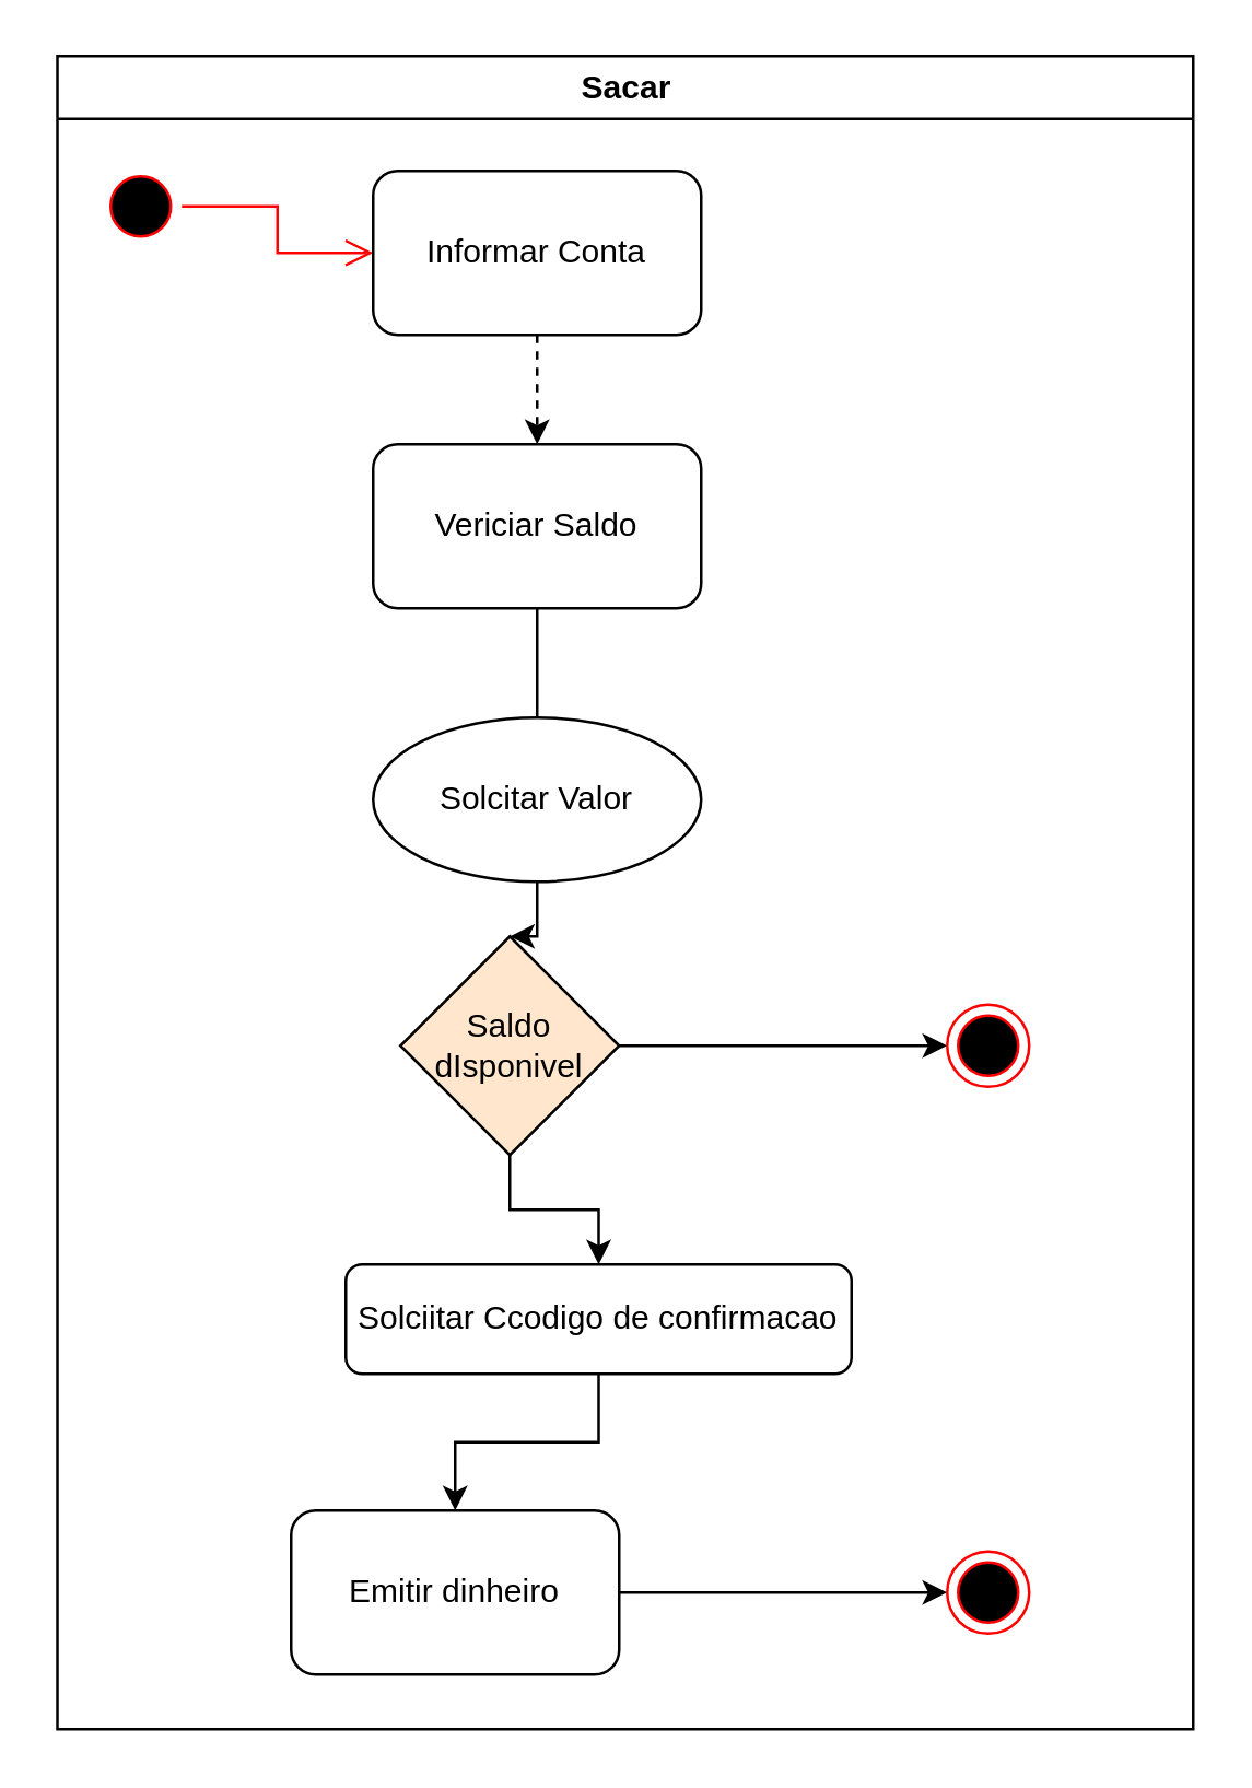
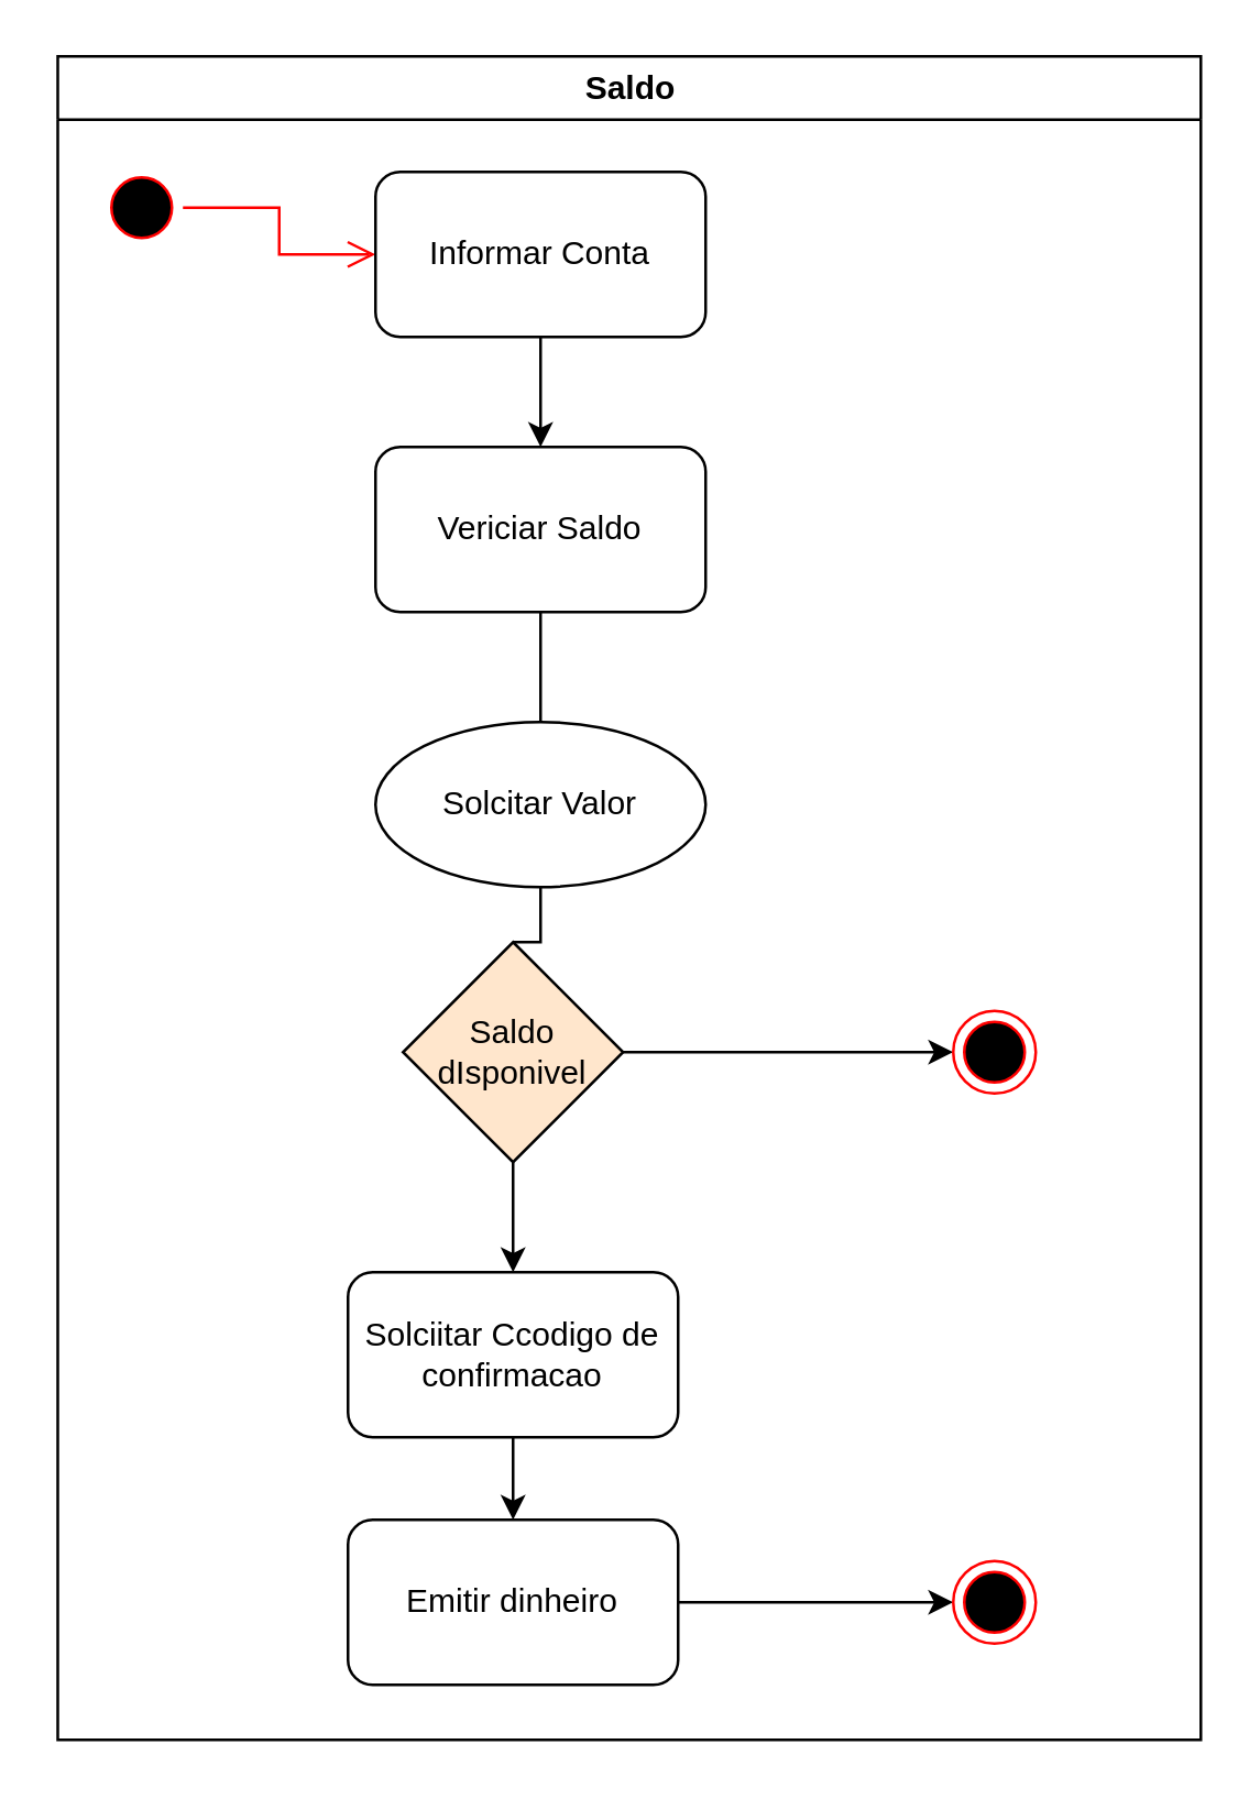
  <mxCell id="0" />
  <mxCell id="1" parent="0" />
- <mxCell id="2" value="Sacar" style="swimlane;whiteSpace=wrap" parent="1" vertex="1"><mxGeometry x="20.5" y="20" width="415.5" height="612" as="geometry" /></mxCell>
+ <mxCell id="2" value="Saldo" style="swimlane;whiteSpace=wrap" parent="1" vertex="1"><mxGeometry x="20.5" y="20" width="415.5" height="612" as="geometry" /></mxCell>
  <mxCell id="3" value="" style="ellipse;shape=startState;fillColor=#000000;strokeColor=#ff0000;" parent="2" vertex="1"><mxGeometry x="15.5" y="40" width="30" height="30" as="geometry" /></mxCell>
  <mxCell id="4" value="" style="edgeStyle=elbowEdgeStyle;elbow=horizontal;verticalAlign=bottom;endArrow=open;endSize=8;strokeColor=#FF0000;endFill=1;rounded=0;entryX=0;entryY=0.5;entryDx=0;entryDy=0;" parent="2" source="3" target="8" edge="1"><mxGeometry x="100" y="40" as="geometry"><mxPoint x="115.5" y="77" as="targetPoint" /></mxGeometry></mxCell>
  <mxCell id="5" value="" style="endArrow=open;strokeColor=#FF0000;endFill=1;rounded=0" parent="2" edge="1"><mxGeometry relative="1" as="geometry"><mxPoint x="123.259" y="220" as="targetPoint" /></mxGeometry></mxCell>
  <mxCell id="6" value="" style="endArrow=open;strokeColor=#FF0000;endFill=1;rounded=0" parent="2" edge="1"><mxGeometry relative="1" as="geometry"><mxPoint x="115" y="325" as="targetPoint" /></mxGeometry></mxCell>
- <mxCell id="7" style="edgeStyle=orthogonalEdgeStyle;rounded=0;orthogonalLoop=1;jettySize=auto;html=1;dashed=1;" edge="1" parent="2" source="8" target="10"><mxGeometry relative="1" as="geometry" /></mxCell>
+ <mxCell id="7" style="edgeStyle=orthogonalEdgeStyle;rounded=0;orthogonalLoop=1;jettySize=auto;html=1;" edge="1" parent="2" source="8" target="10"><mxGeometry relative="1" as="geometry" /></mxCell>
  <mxCell id="8" value="Informar Conta" style="rounded=1;whiteSpace=wrap;html=1;" vertex="1" parent="2"><mxGeometry x="115.5" y="42" width="120" height="60" as="geometry" /></mxCell>
  <mxCell id="9" style="edgeStyle=orthogonalEdgeStyle;rounded=0;orthogonalLoop=1;jettySize=auto;html=1;endArrow=none;" edge="1" parent="2" source="10" target="17"><mxGeometry relative="1" as="geometry" /></mxCell>
  <mxCell id="10" value="Vericiar Saldo" style="rounded=1;whiteSpace=wrap;html=1;" vertex="1" parent="2"><mxGeometry x="115.5" y="142" width="120" height="60" as="geometry" /></mxCell>
  <mxCell id="11" style="edgeStyle=orthogonalEdgeStyle;rounded=0;orthogonalLoop=1;jettySize=auto;html=1;" edge="1" parent="2" source="12" target="20"><mxGeometry relative="1" as="geometry" /></mxCell>
- <mxCell id="12" value="Solciitar Ccodigo de confirmacao" style="rounded=1;whiteSpace=wrap;html=1;" vertex="1" parent="2"><mxGeometry x="105.5" y="442" width="185" height="40" as="geometry" /></mxCell>
+ <mxCell id="12" value="Solciitar Ccodigo de confirmacao" style="rounded=1;whiteSpace=wrap;html=1;" vertex="1" parent="2"><mxGeometry x="105.5" y="442" width="120" height="60" as="geometry" /></mxCell>
  <mxCell id="13" style="edgeStyle=orthogonalEdgeStyle;rounded=0;orthogonalLoop=1;jettySize=auto;html=1;entryX=0.5;entryY=0;entryDx=0;entryDy=0;" edge="1" parent="2" source="15" target="12"><mxGeometry relative="1" as="geometry" /></mxCell>
  <mxCell id="14" style="edgeStyle=orthogonalEdgeStyle;rounded=0;orthogonalLoop=1;jettySize=auto;html=1;entryX=0;entryY=0.5;entryDx=0;entryDy=0;" edge="1" parent="2" source="15" target="18"><mxGeometry relative="1" as="geometry" /></mxCell>
  <mxCell id="15" value="Saldo dIsponivel" style="rhombus;whiteSpace=wrap;html=1;fillColor=#ffe6cc;" vertex="1" parent="2"><mxGeometry x="125.5" y="322" width="80" height="80" as="geometry" /></mxCell>
- <mxCell id="16" style="edgeStyle=orthogonalEdgeStyle;rounded=0;orthogonalLoop=1;jettySize=auto;html=1;" edge="1" parent="2" source="17" target="15"><mxGeometry relative="1" as="geometry" /></mxCell>
+ <mxCell id="16" style="edgeStyle=orthogonalEdgeStyle;rounded=0;orthogonalLoop=1;jettySize=auto;html=1;endArrow=none;" edge="1" parent="2" source="17" target="15"><mxGeometry relative="1" as="geometry" /></mxCell>
  <mxCell id="17" value="Solcitar Valor" style="ellipse;whiteSpace=wrap;html=1;" vertex="1" parent="2"><mxGeometry x="115.5" y="242" width="120" height="60" as="geometry" /></mxCell>
  <mxCell id="18" value="" style="ellipse;html=1;shape=endState;fillColor=#000000;strokeColor=#ff0000;" vertex="1" parent="2"><mxGeometry x="325.5" y="347" width="30" height="30" as="geometry" /></mxCell>
  <mxCell id="19" style="edgeStyle=orthogonalEdgeStyle;rounded=0;orthogonalLoop=1;jettySize=auto;html=1;entryX=0;entryY=0.5;entryDx=0;entryDy=0;" edge="1" parent="2" source="20" target="21"><mxGeometry relative="1" as="geometry" /></mxCell>
- <mxCell id="20" value="Emitir dinheiro" style="rounded=1;whiteSpace=wrap;html=1;" vertex="1" parent="2"><mxGeometry x="85.5" y="532" width="120" height="60" as="geometry" /></mxCell>
+ <mxCell id="20" value="Emitir dinheiro" style="rounded=1;whiteSpace=wrap;html=1;" vertex="1" parent="2"><mxGeometry x="105.5" y="532" width="120" height="60" as="geometry" /></mxCell>
  <mxCell id="21" value="" style="ellipse;html=1;shape=endState;fillColor=#000000;strokeColor=#ff0000;" vertex="1" parent="2"><mxGeometry x="325.5" y="547" width="30" height="30" as="geometry" /></mxCell>
